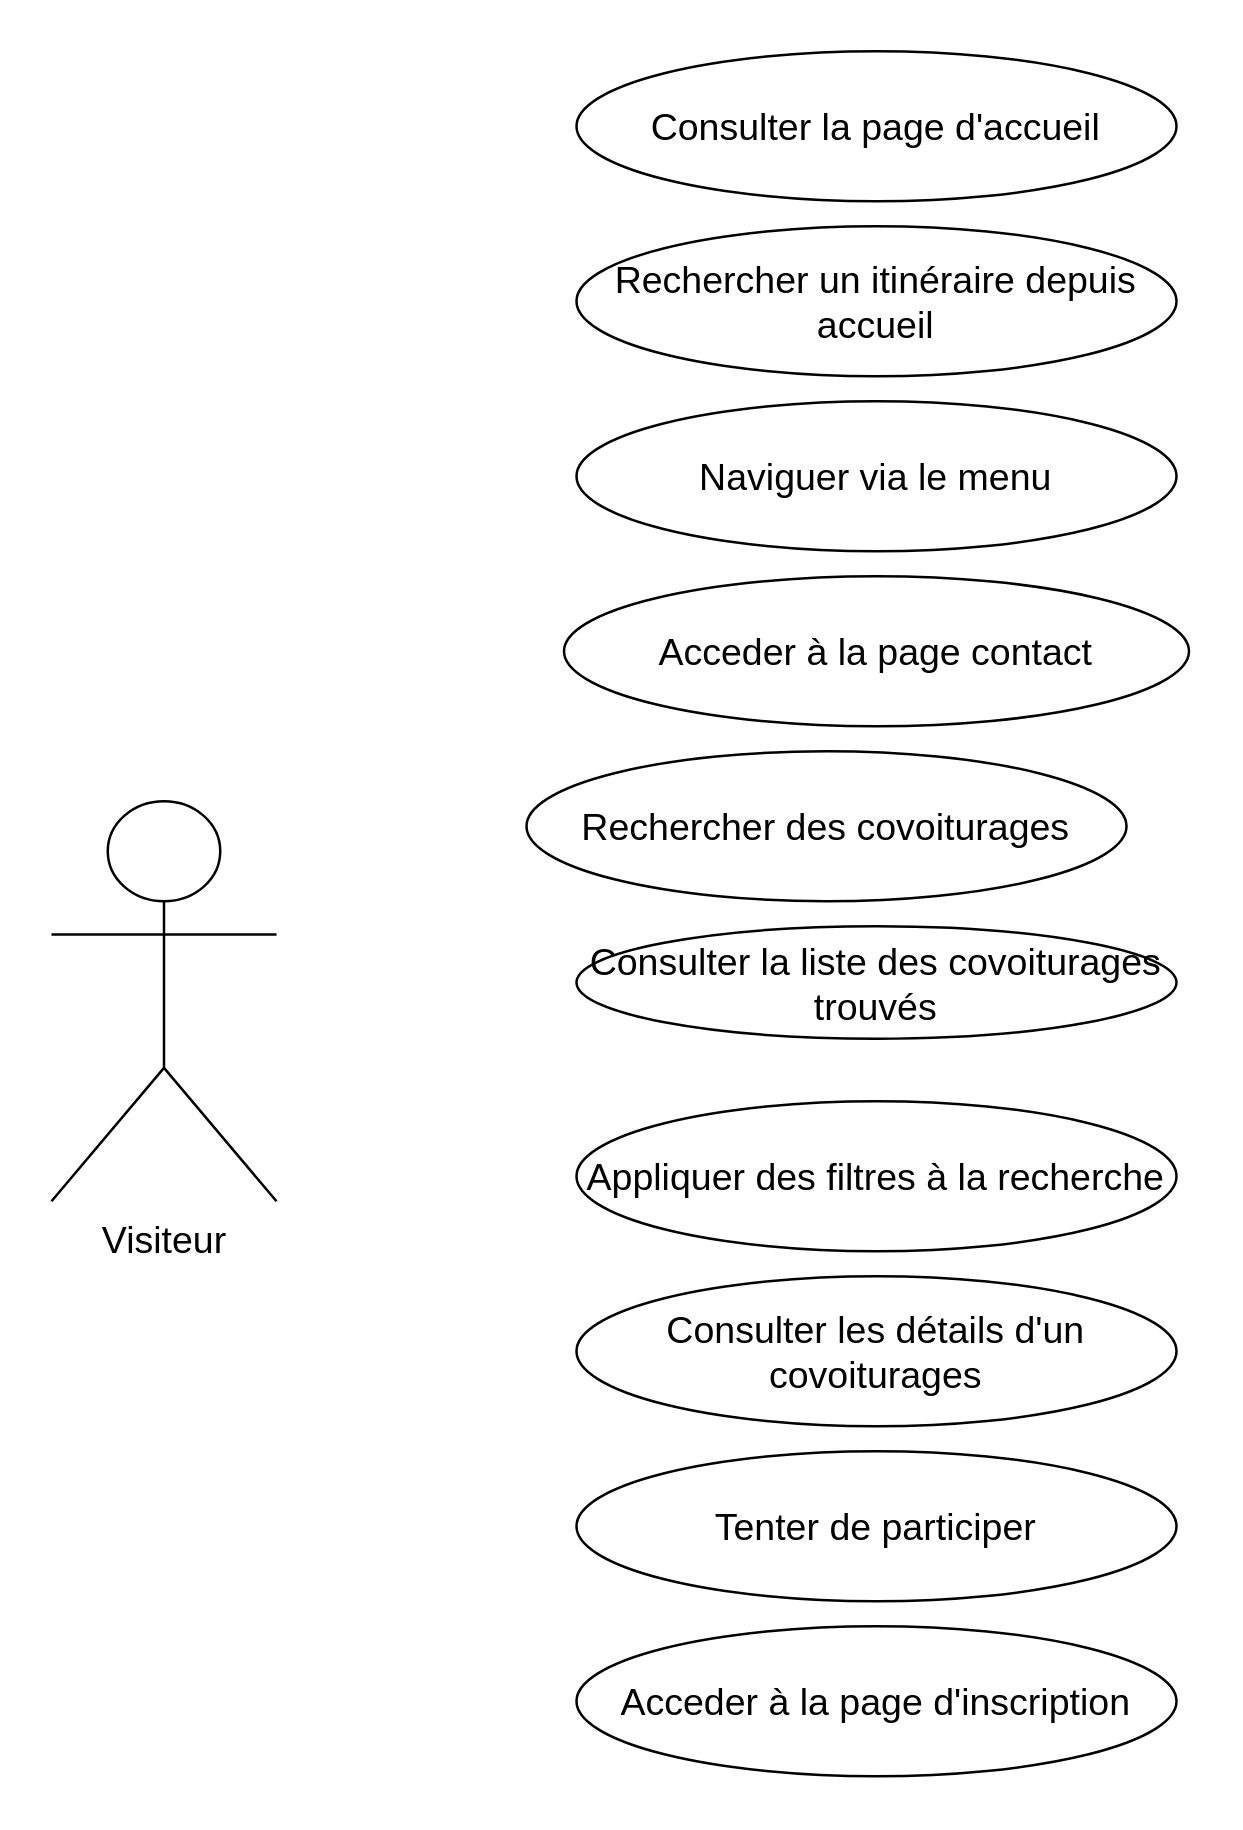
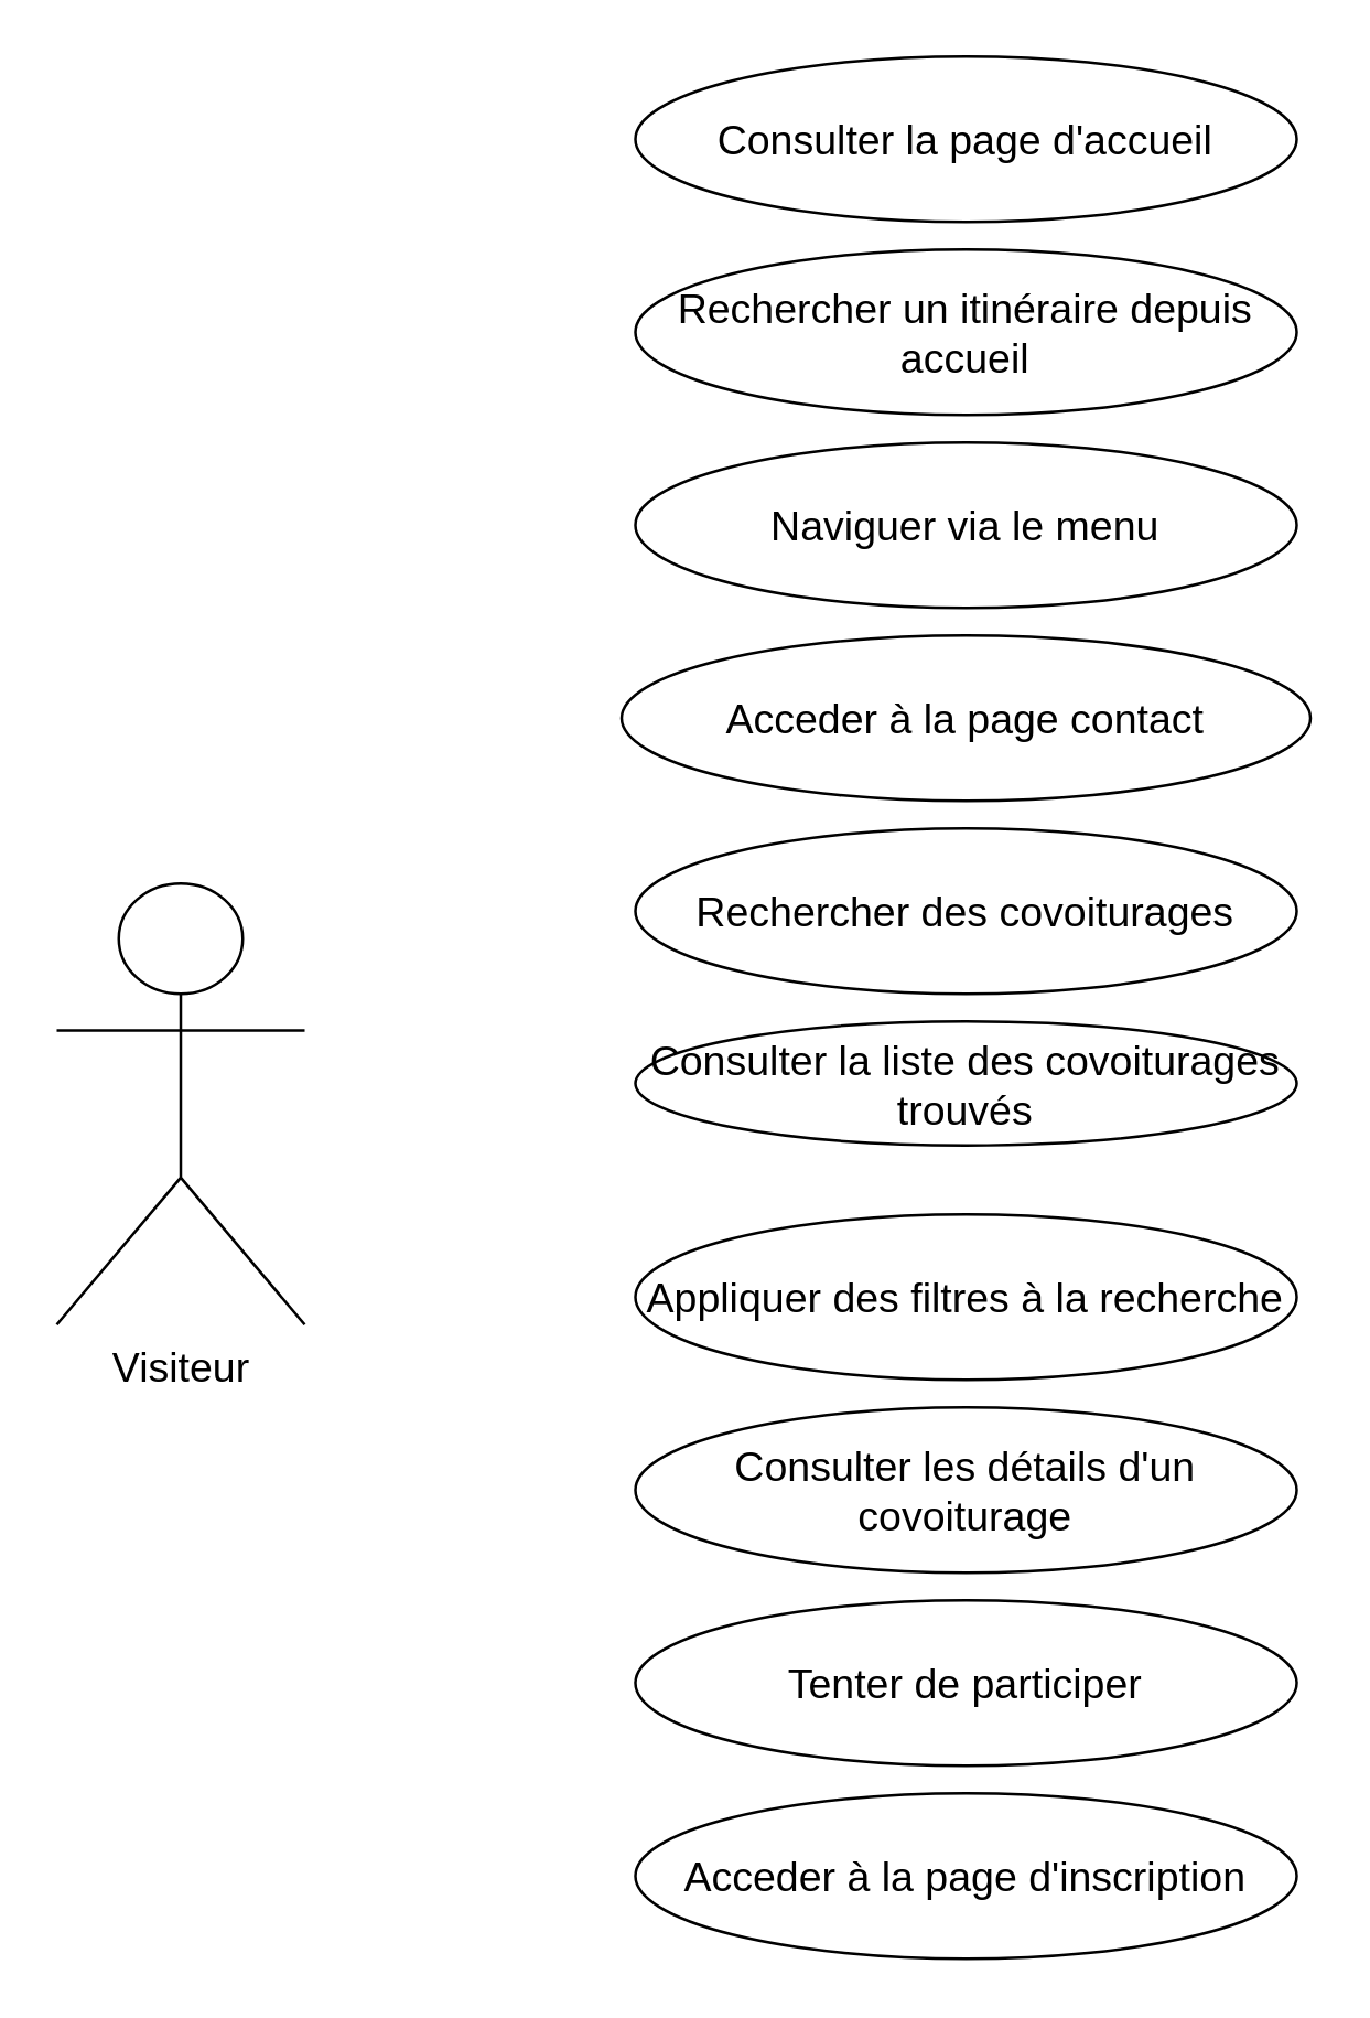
  <mxCell id="0" />
  <mxCell id="1" parent="0" />
  <mxCell id="2" value="&lt;span style=&quot;font-size: 15px;&quot;&gt;Naviguer via le menu&lt;/span&gt;" style="ellipse;whiteSpace=wrap;html=1;" vertex="1" parent="1"><mxGeometry x="230" y="160" width="240" height="60" as="geometry" /></mxCell>
  <mxCell id="3" value="&lt;span style=&quot;font-size: 15px;&quot;&gt;Acceder à la page contact&lt;/span&gt;" style="ellipse;whiteSpace=wrap;html=1;" vertex="1" parent="1"><mxGeometry x="225" y="230" width="250" height="60" as="geometry" /></mxCell>
- <mxCell id="4" value="&lt;span style=&quot;font-size: 15px;&quot;&gt;Rechercher des covoiturages&lt;/span&gt;" style="ellipse;whiteSpace=wrap;html=1;" vertex="1" parent="1"><mxGeometry x="210" y="300" width="240" height="60" as="geometry" /></mxCell>
+ <mxCell id="4" value="&lt;span style=&quot;font-size: 15px;&quot;&gt;Rechercher des covoiturages&lt;/span&gt;" style="ellipse;whiteSpace=wrap;html=1;" vertex="1" parent="1"><mxGeometry x="230" y="300" width="240" height="60" as="geometry" /></mxCell>
  <mxCell id="5" value="&lt;span style=&quot;font-size: 15px;&quot;&gt;Consulter la page d'accueil&lt;/span&gt;" style="ellipse;whiteSpace=wrap;html=1;" vertex="1" parent="1"><mxGeometry x="230" y="20" width="240" height="60" as="geometry" /></mxCell>
  <mxCell id="6" value="&lt;font style=&quot;font-size: 15px;&quot;&gt;Rechercher un itinéraire depuis accueil&lt;/font&gt;" style="ellipse;whiteSpace=wrap;html=1;" vertex="1" parent="1"><mxGeometry x="230" y="90" width="240" height="60" as="geometry" /></mxCell>
  <mxCell id="7" value="&lt;font style=&quot;font-size: 15px;&quot;&gt;Consulter la liste des covoiturages trouvés&lt;/font&gt;" style="ellipse;whiteSpace=wrap;html=1;" vertex="1" parent="1"><mxGeometry x="230" y="370" width="240" height="45" as="geometry" /></mxCell>
  <mxCell id="8" value="&lt;font style=&quot;font-size: 15px;&quot;&gt;Appliquer des filtres à la recherche&lt;/font&gt;" style="ellipse;whiteSpace=wrap;html=1;" vertex="1" parent="1"><mxGeometry x="230" y="440" width="240" height="60" as="geometry" /></mxCell>
- <mxCell id="9" value="&lt;font style=&quot;font-size: 15px;&quot;&gt;Consulter les détails d'un covoiturages&lt;/font&gt;" style="ellipse;whiteSpace=wrap;html=1;" vertex="1" parent="1"><mxGeometry x="230" y="510" width="240" height="60" as="geometry" /></mxCell>
+ <mxCell id="9" value="&lt;font style=&quot;font-size: 15px;&quot;&gt;Consulter les détails d'un covoiturage&lt;/font&gt;" style="ellipse;whiteSpace=wrap;html=1;" vertex="1" parent="1"><mxGeometry x="230" y="510" width="240" height="60" as="geometry" /></mxCell>
  <mxCell id="10" value="&lt;font style=&quot;font-size: 15px;&quot;&gt;Tenter de participer&lt;/font&gt;" style="ellipse;whiteSpace=wrap;html=1;" vertex="1" parent="1"><mxGeometry x="230" y="580" width="240" height="60" as="geometry" /></mxCell>
  <mxCell id="11" value="&lt;font style=&quot;font-size: 15px;&quot;&gt;Acceder à la page d'inscription&lt;/font&gt;" style="ellipse;whiteSpace=wrap;html=1;" vertex="1" parent="1"><mxGeometry x="230" y="650" width="240" height="60" as="geometry" /></mxCell>
  <mxCell id="12" value="&lt;span style=&quot;font-size: 15px;&quot;&gt;Visiteur&lt;/span&gt;" style="shape=umlActor;verticalLabelPosition=bottom;verticalAlign=top;html=1;outlineConnect=0;" vertex="1" parent="1"><mxGeometry x="20" y="320" width="90" height="160" as="geometry" /></mxCell>
